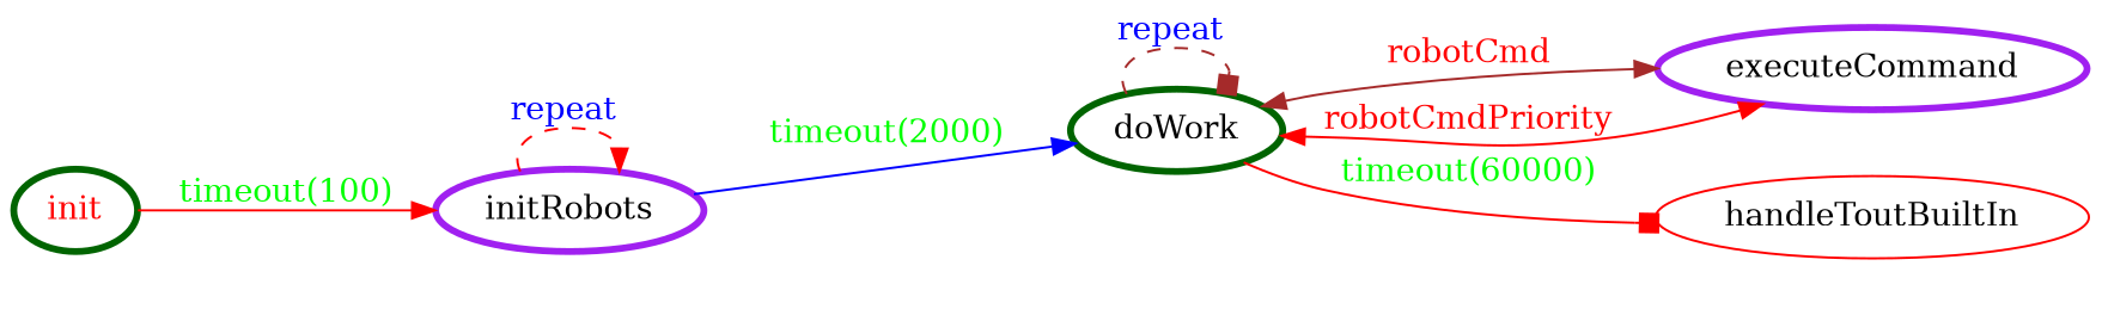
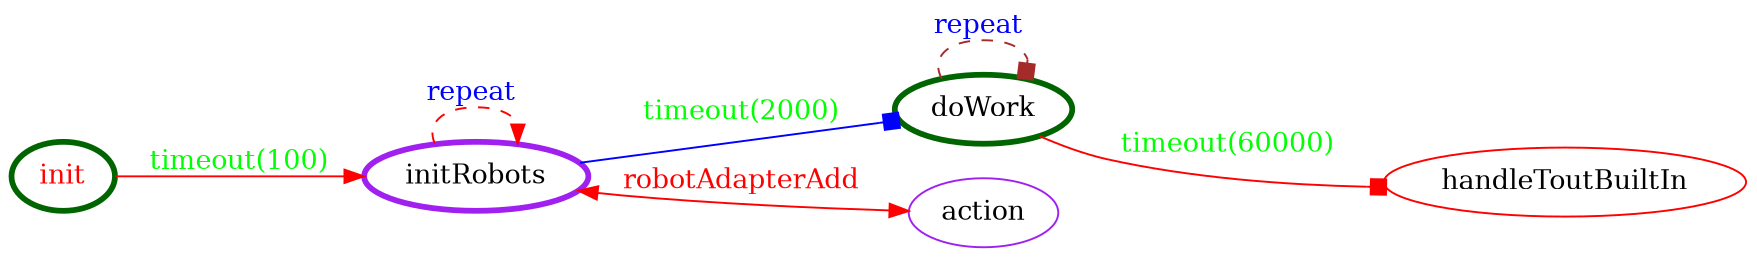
  digraph {
    rankdir=LR
    node [color=purple fontcolor=black penwidth=3]
    edge [color=red fontcolor=green]
    init [color=darkgreen fontcolor=red]
    initRobots
    doWork [color=darkgreen]
-   executeCommand
+   action [fontcolor="" penwidth=""]
    handleToutBuiltIn [color=red fontcolor="" penwidth=""]
    init -> initRobots [arrowhead=normal label="timeout(100)"]
    initRobots -> initRobots [arrowhead=normal fontcolor=blue label="repeat " style=dashed]
-   initRobots -> doWork [arrowhead=normal color=blue label="timeout(2000)"]
+   initRobots -> doWork [arrowhead=box color=blue label="timeout(2000)"]
+   initRobots -> action [dir=both fontcolor=red label=robotAdapterAdd]
    doWork -> doWork [arrowhead=box color=brown fontcolor=blue label="repeat " style=dashed]
-   doWork -> executeCommand [color=brown dir=both fontcolor=red label=robotCmd]
-   doWork -> executeCommand [dir=both fontcolor=red label=robotCmdPriority]
    doWork -> handleToutBuiltIn [arrowhead=box label="timeout(60000)"]
  }
